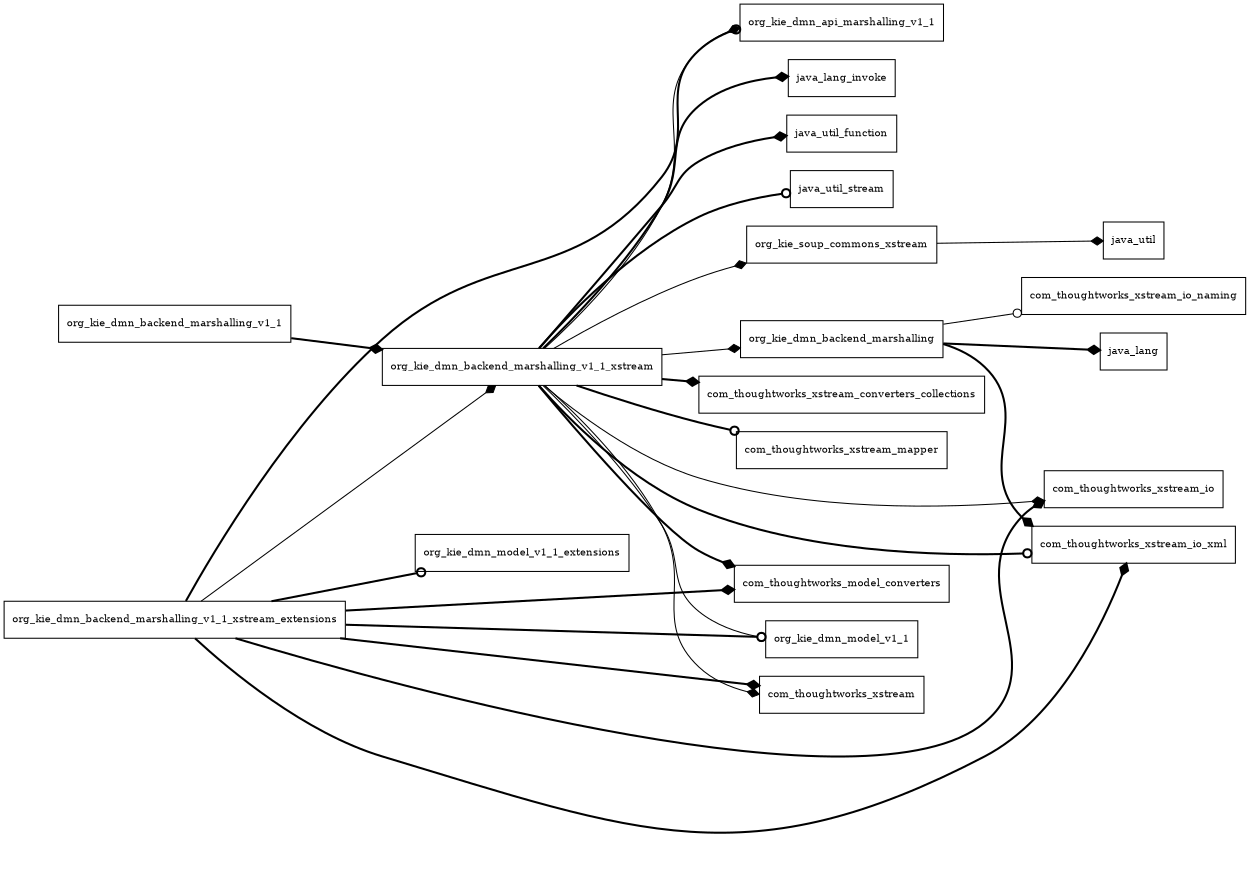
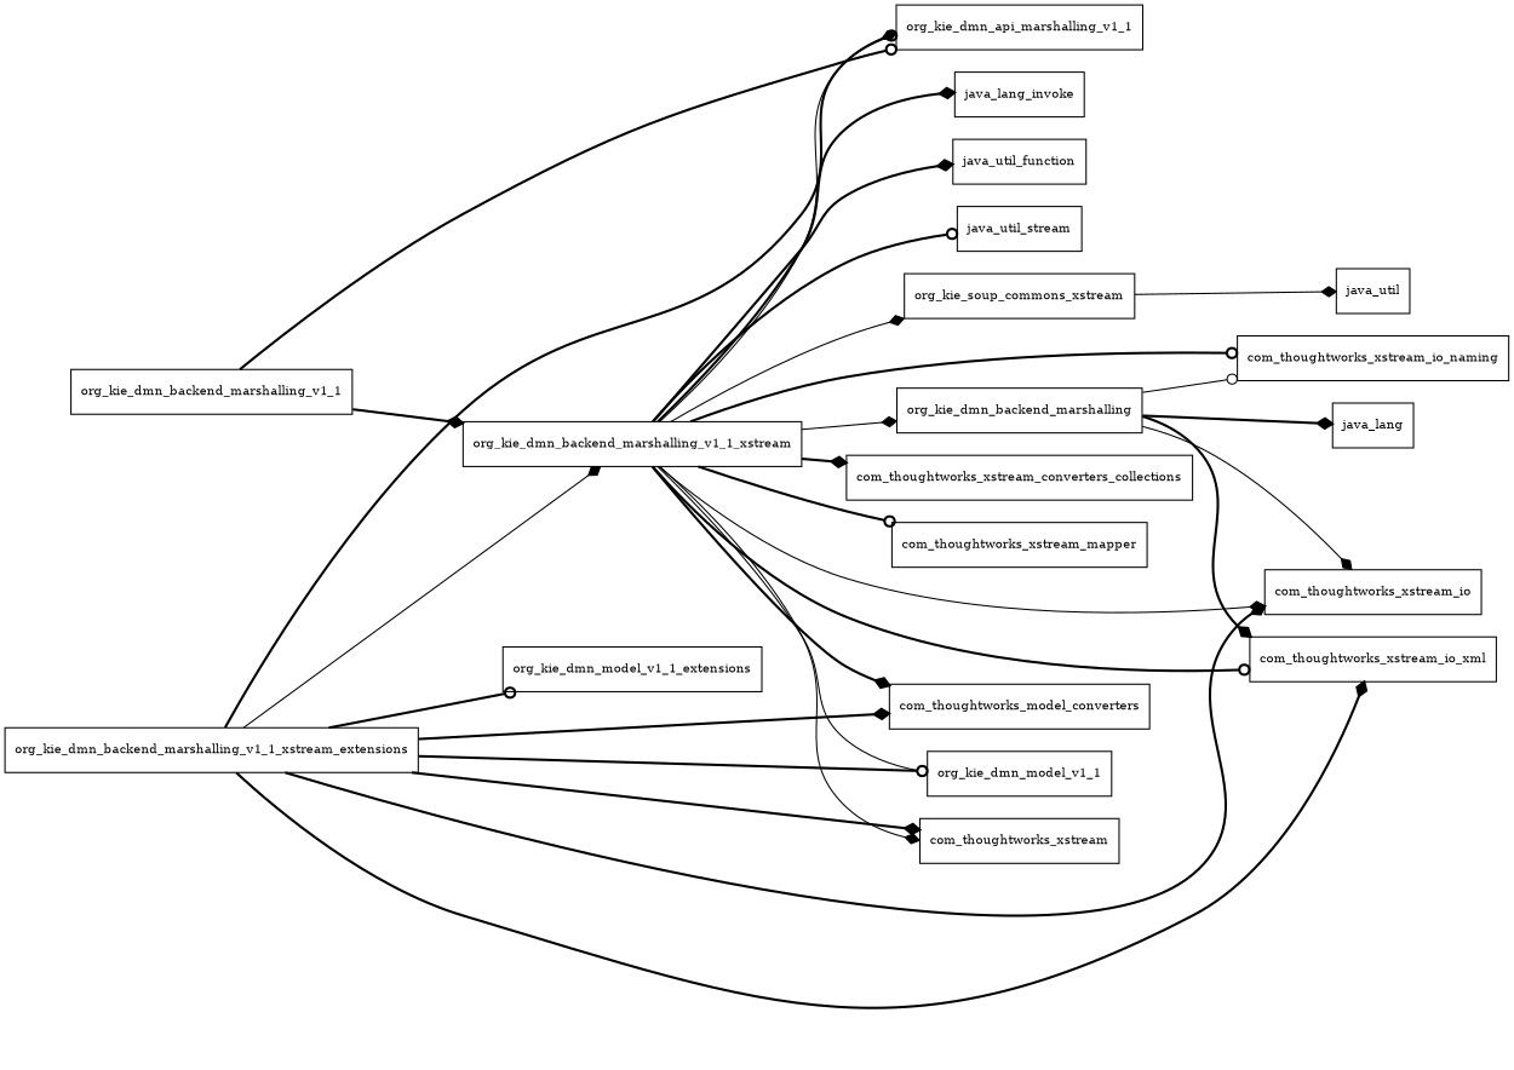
  digraph {
    rankdir=LR
    node [fontsize=10.0 shape=box]
    edge [arrowhead=diamond style=bold]
    org_kie_dmn_backend_marshalling
    com_thoughtworks_xstream_io
    com_thoughtworks_xstream_io_naming
    com_thoughtworks_xstream_io_xml
    java_lang
    org_kie_dmn_backend_marshalling_v1_1
    org_kie_dmn_api_marshalling_v1_1
    org_kie_dmn_backend_marshalling_v1_1_xstream
    com_thoughtworks_xstream
    n10 [label=com_thoughtworks_model_converters]
    com_thoughtworks_xstream_converters_collections
    com_thoughtworks_xstream_mapper
    java_lang_invoke
    java_util_function
    java_util_stream
    org_kie_dmn_model_v1_1
    org_kie_soup_commons_xstream
    java_util
    org_kie_dmn_backend_marshalling_v1_1_xstream_extensions
    org_kie_dmn_model_v1_1_extensions
+   org_kie_dmn_backend_marshalling -> com_thoughtworks_xstream_io [style=solid]
    org_kie_dmn_backend_marshalling -> com_thoughtworks_xstream_io_naming [arrowhead=odot style=solid]
    org_kie_dmn_backend_marshalling -> com_thoughtworks_xstream_io_xml
    org_kie_dmn_backend_marshalling -> java_lang
+   org_kie_dmn_backend_marshalling_v1_1 -> org_kie_dmn_api_marshalling_v1_1 [arrowhead=odot]
    org_kie_dmn_backend_marshalling_v1_1 -> org_kie_dmn_backend_marshalling_v1_1_xstream
    org_kie_dmn_backend_marshalling_v1_1_xstream -> org_kie_dmn_backend_marshalling [style=solid]
    org_kie_dmn_backend_marshalling_v1_1_xstream -> com_thoughtworks_xstream_io [style=solid]
+   org_kie_dmn_backend_marshalling_v1_1_xstream -> com_thoughtworks_xstream_io_naming [arrowhead=odot]
    org_kie_dmn_backend_marshalling_v1_1_xstream -> com_thoughtworks_xstream_io_xml [arrowhead=odot]
    org_kie_dmn_backend_marshalling_v1_1_xstream -> org_kie_dmn_api_marshalling_v1_1 [style=solid]
    org_kie_dmn_backend_marshalling_v1_1_xstream -> com_thoughtworks_xstream [style=solid]
    org_kie_dmn_backend_marshalling_v1_1_xstream -> n10
    org_kie_dmn_backend_marshalling_v1_1_xstream -> com_thoughtworks_xstream_converters_collections
    org_kie_dmn_backend_marshalling_v1_1_xstream -> com_thoughtworks_xstream_mapper [arrowhead=odot]
    org_kie_dmn_backend_marshalling_v1_1_xstream -> java_lang_invoke
    org_kie_dmn_backend_marshalling_v1_1_xstream -> java_util_function
    org_kie_dmn_backend_marshalling_v1_1_xstream -> java_util_stream [arrowhead=odot]
    org_kie_dmn_backend_marshalling_v1_1_xstream -> org_kie_dmn_model_v1_1 [arrowhead=odot style=solid]
    org_kie_dmn_backend_marshalling_v1_1_xstream -> org_kie_soup_commons_xstream [style=solid]
    org_kie_soup_commons_xstream -> java_util [style=solid]
    org_kie_dmn_backend_marshalling_v1_1_xstream_extensions -> com_thoughtworks_xstream_io
    org_kie_dmn_backend_marshalling_v1_1_xstream_extensions -> com_thoughtworks_xstream_io_xml
    org_kie_dmn_backend_marshalling_v1_1_xstream_extensions -> org_kie_dmn_api_marshalling_v1_1 [arrowhead=odot]
    org_kie_dmn_backend_marshalling_v1_1_xstream_extensions -> org_kie_dmn_backend_marshalling_v1_1_xstream [style=solid]
    org_kie_dmn_backend_marshalling_v1_1_xstream_extensions -> com_thoughtworks_xstream
    org_kie_dmn_backend_marshalling_v1_1_xstream_extensions -> n10
    org_kie_dmn_backend_marshalling_v1_1_xstream_extensions -> org_kie_dmn_model_v1_1 [arrowhead=odot]
    org_kie_dmn_backend_marshalling_v1_1_xstream_extensions -> org_kie_dmn_model_v1_1_extensions [arrowhead=odot]
  }
